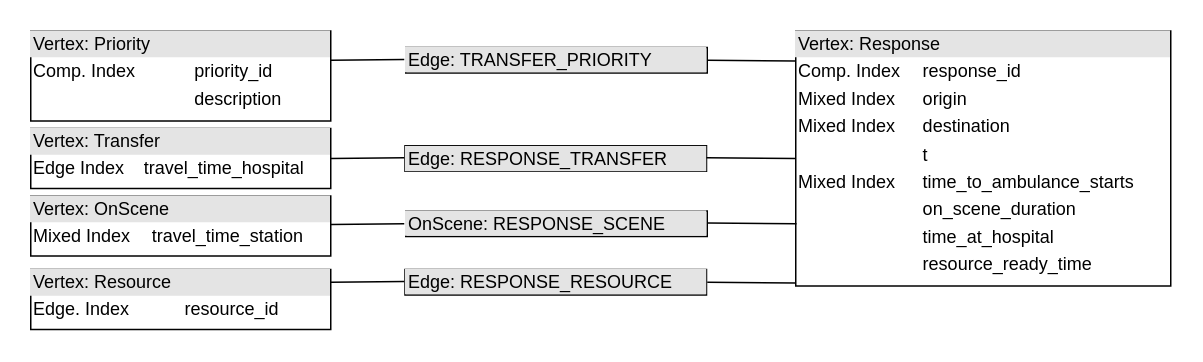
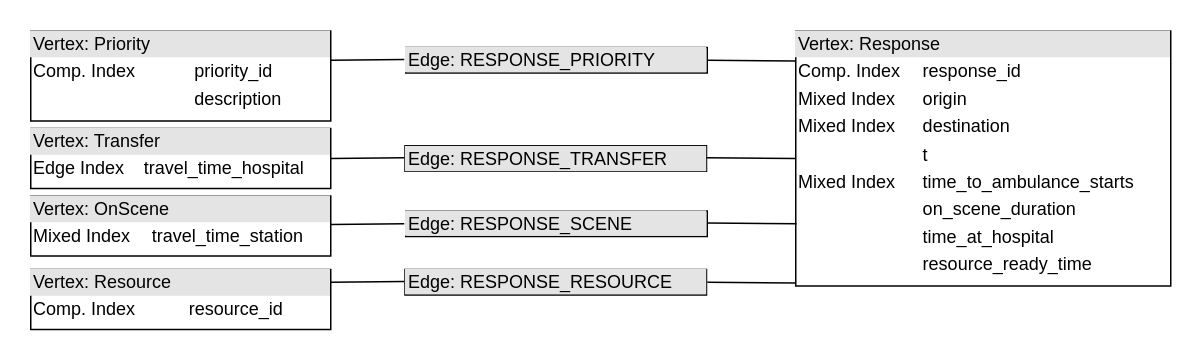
  <mxCell id="0" />
  <mxCell id="1" parent="0" />
  <mxCell id="2" value="&lt;div style=&quot;box-sizing: border-box ; width: 100% ; background: #e4e4e4 ; padding: 2px&quot;&gt;Vertex: Response&lt;/div&gt;&lt;table style=&quot;width: 100% ; font-size: 1em&quot; cellpadding=&quot;2&quot; cellspacing=&quot;0&quot;&gt;&lt;tbody&gt;&lt;tr&gt;&lt;td&gt;Comp. Index&lt;/td&gt;&lt;td&gt;response_id&lt;/td&gt;&lt;/tr&gt;&lt;tr&gt;&lt;td&gt;Mixed Index&lt;br&gt;&lt;/td&gt;&lt;td&gt;origin&lt;/td&gt;&lt;/tr&gt;&lt;tr&gt;&lt;td&gt;Mixed Index&lt;/td&gt;&lt;td&gt;destination&lt;/td&gt;&lt;/tr&gt;&lt;tr&gt;&lt;td&gt;&lt;br&gt;&lt;/td&gt;&lt;td&gt;t&lt;/td&gt;&lt;/tr&gt;&lt;tr&gt;&lt;td&gt;Mixed Index&lt;/td&gt;&lt;td&gt;time_to_ambulance_starts&lt;/td&gt;&lt;/tr&gt;&lt;tr&gt;&lt;td&gt;&lt;br&gt;&lt;/td&gt;&lt;td&gt;on_scene_duration&lt;/td&gt;&lt;/tr&gt;&lt;tr&gt;&lt;td&gt;&lt;br&gt;&lt;/td&gt;&lt;td&gt;time_at_hospital&lt;/td&gt;&lt;/tr&gt;&lt;tr&gt;&lt;td&gt;&lt;br&gt;&lt;/td&gt;&lt;td&gt;resource_ready_time&lt;/td&gt;&lt;/tr&gt;&lt;/tbody&gt;&lt;/table&gt;" style="verticalAlign=top;align=left;overflow=fill;html=1;" parent="1" vertex="1"><mxGeometry x="530" y="20" width="250" height="170" as="geometry" /></mxCell>
  <mxCell id="3" value="&lt;div style=&quot;box-sizing: border-box ; width: 100% ; background: #e4e4e4 ; padding: 2px&quot;&gt;Vertex: Priority&lt;/div&gt;&lt;table style=&quot;width: 100% ; font-size: 1em&quot; cellpadding=&quot;2&quot; cellspacing=&quot;0&quot;&gt;&lt;tbody&gt;&lt;tr&gt;&lt;td&gt;Comp. Index&lt;/td&gt;&lt;td&gt;priority_id&lt;/td&gt;&lt;/tr&gt;&lt;tr&gt;&lt;td&gt;&lt;br&gt;&lt;/td&gt;&lt;td&gt;description&lt;/td&gt;&lt;/tr&gt;&lt;/tbody&gt;&lt;/table&gt;" style="verticalAlign=top;align=left;overflow=fill;html=1;" parent="1" vertex="1"><mxGeometry x="20" y="20" width="200" height="60" as="geometry" /></mxCell>
  <mxCell id="4" value="&lt;div style=&quot;box-sizing: border-box ; width: 100% ; background: #e4e4e4 ; padding: 2px&quot;&gt;Vertex: Transfer&lt;/div&gt;&lt;table style=&quot;width: 100% ; font-size: 1em&quot; cellpadding=&quot;2&quot; cellspacing=&quot;0&quot;&gt;&lt;tbody&gt;&lt;tr&gt;&lt;td&gt;Edge Index&lt;/td&gt;&lt;td&gt;travel_time_hospital&lt;/td&gt;&lt;/tr&gt;&lt;tr&gt;&lt;td&gt;&lt;br&gt;&lt;/td&gt;&lt;td&gt;&lt;/td&gt;&lt;/tr&gt;&lt;/tbody&gt;&lt;/table&gt;" style="verticalAlign=top;align=left;overflow=fill;html=1;" parent="1" vertex="1"><mxGeometry x="20" y="85" width="200" height="40" as="geometry" /></mxCell>
  <mxCell id="5" value="&lt;div style=&quot;box-sizing: border-box ; width: 100% ; background: #e4e4e4 ; padding: 2px&quot;&gt;Vertex: OnScene&lt;/div&gt;&lt;table style=&quot;width: 100% ; font-size: 1em&quot; cellpadding=&quot;2&quot; cellspacing=&quot;0&quot;&gt;&lt;tbody&gt;&lt;tr&gt;&lt;td&gt;Mixed Index&lt;/td&gt;&lt;td&gt;travel_time_station&lt;/td&gt;&lt;/tr&gt;&lt;tr&gt;&lt;td&gt;&lt;/td&gt;&lt;td&gt;&lt;/td&gt;&lt;/tr&gt;&lt;/tbody&gt;&lt;/table&gt;" style="verticalAlign=top;align=left;overflow=fill;html=1;" parent="1" vertex="1"><mxGeometry x="20" y="130" width="200" height="40" as="geometry" /></mxCell>
- <mxCell id="6" value="&lt;div style=&quot;box-sizing: border-box ; width: 100% ; background: #e4e4e4 ; padding: 2px&quot;&gt;Edge: TRANSFER_PRIORITY&lt;/div&gt;&lt;table style=&quot;width: 100% ; font-size: 1em&quot; cellpadding=&quot;2&quot; cellspacing=&quot;0&quot;&gt;&lt;tbody&gt;&lt;/tbody&gt;&lt;/table&gt;" style="verticalAlign=top;align=left;overflow=fill;html=1;" parent="1" vertex="1"><mxGeometry x="270" y="31" width="201" height="17" as="geometry" /></mxCell>
+ <mxCell id="6" value="&lt;div style=&quot;box-sizing: border-box ; width: 100% ; background: #e4e4e4 ; padding: 2px&quot;&gt;Edge: RESPONSE_PRIORITY&lt;/div&gt;&lt;table style=&quot;width: 100% ; font-size: 1em&quot; cellpadding=&quot;2&quot; cellspacing=&quot;0&quot;&gt;&lt;tbody&gt;&lt;/tbody&gt;&lt;/table&gt;" style="verticalAlign=top;align=left;overflow=fill;html=1;" parent="1" vertex="1"><mxGeometry x="270" y="31" width="201" height="17" as="geometry" /></mxCell>
  <mxCell id="7" value="&lt;div style=&quot;box-sizing: border-box ; width: 100% ; background: #e4e4e4 ; padding: 2px&quot;&gt;Edge: RESPONSE_TRANSFER&lt;/div&gt;&lt;table style=&quot;width: 100% ; font-size: 1em&quot; cellpadding=&quot;2&quot; cellspacing=&quot;0&quot;&gt;&lt;tbody&gt;&lt;/tbody&gt;&lt;/table&gt;" style="verticalAlign=top;align=left;overflow=fill;html=1;" parent="1" vertex="1"><mxGeometry x="269.5" y="96.5" width="201" height="17" as="geometry" /></mxCell>
  <mxCell id="8" value="&lt;div style=&quot;box-sizing: border-box ; width: 100% ; background: #e4e4e4 ; padding: 2px&quot;&gt;Edge: RESPONSE_RESOURCE&lt;/div&gt;&lt;table style=&quot;width: 100% ; font-size: 1em&quot; cellpadding=&quot;2&quot; cellspacing=&quot;0&quot;&gt;&lt;tbody&gt;&lt;/tbody&gt;&lt;/table&gt;" style="verticalAlign=top;align=left;overflow=fill;html=1;" parent="1" vertex="1"><mxGeometry x="269.5" y="179" width="201" height="17" as="geometry" /></mxCell>
  <mxCell id="9" value="" style="endArrow=none;html=1;entryX=1;entryY=0.5;entryDx=0;entryDy=0;" parent="1" target="6" edge="1"><mxGeometry width="50" height="50" relative="1" as="geometry"><mxPoint x="530" y="40" as="sourcePoint" /><mxPoint x="210" y="-221" as="targetPoint" /></mxGeometry></mxCell>
  <mxCell id="10" value="" style="endArrow=none;html=1;entryX=1;entryY=0.5;entryDx=0;entryDy=0;exitX=0;exitY=0.102;exitDx=0;exitDy=0;exitPerimeter=0;" parent="1" edge="1"><mxGeometry width="50" height="50" relative="1" as="geometry"><mxPoint x="269" y="39.074" as="sourcePoint" /><mxPoint x="220" y="39.5" as="targetPoint" /></mxGeometry></mxCell>
  <mxCell id="11" value="" style="endArrow=none;html=1;entryX=1;entryY=0.5;entryDx=0;entryDy=0;exitX=0;exitY=0.102;exitDx=0;exitDy=0;exitPerimeter=0;" parent="1" edge="1"><mxGeometry width="50" height="50" relative="1" as="geometry"><mxPoint x="269" y="104.574" as="sourcePoint" /><mxPoint x="220" y="105" as="targetPoint" /></mxGeometry></mxCell>
  <mxCell id="12" value="" style="endArrow=none;html=1;entryX=1;entryY=0.5;entryDx=0;entryDy=0;exitX=0;exitY=0.5;exitDx=0;exitDy=0;" parent="1" edge="1" source="2"><mxGeometry width="50" height="50" relative="1" as="geometry"><mxPoint x="530" y="105" as="sourcePoint" /><mxPoint x="470.5" y="104.5" as="targetPoint" /></mxGeometry></mxCell>
  <mxCell id="13" value="" style="endArrow=none;html=1;entryX=1;entryY=0.5;entryDx=0;entryDy=0;" parent="1" edge="1"><mxGeometry width="50" height="50" relative="1" as="geometry"><mxPoint x="530" y="188" as="sourcePoint" /><mxPoint x="471" y="187.5" as="targetPoint" /></mxGeometry></mxCell>
  <mxCell id="14" value="" style="endArrow=none;html=1;entryX=1;entryY=0.5;entryDx=0;entryDy=0;exitX=0;exitY=0.102;exitDx=0;exitDy=0;exitPerimeter=0;" parent="1" edge="1"><mxGeometry width="50" height="50" relative="1" as="geometry"><mxPoint x="269" y="187.074" as="sourcePoint" /><mxPoint x="220" y="187.5" as="targetPoint" /></mxGeometry></mxCell>
- <mxCell id="15" value="&lt;div style=&quot;box-sizing: border-box ; width: 100% ; background: #e4e4e4 ; padding: 2px&quot;&gt;Vertex: Resource&lt;/div&gt;&lt;table style=&quot;width: 100% ; font-size: 1em&quot; cellpadding=&quot;2&quot; cellspacing=&quot;0&quot;&gt;&lt;tbody&gt;&lt;tr&gt;&lt;td&gt;Edge. Index&lt;/td&gt;&lt;td&gt;resource_id&lt;/td&gt;&lt;/tr&gt;&lt;tr&gt;&lt;td&gt;&lt;/td&gt;&lt;td&gt;&lt;/td&gt;&lt;/tr&gt;&lt;/tbody&gt;&lt;/table&gt;" style="verticalAlign=top;align=left;overflow=fill;html=1;" vertex="1" parent="1"><mxGeometry x="20" y="179" width="200" height="40" as="geometry" /></mxCell>
- <mxCell id="16" value="&lt;div style=&quot;box-sizing: border-box ; width: 100% ; background: #e4e4e4 ; padding: 2px&quot;&gt;OnScene: RESPONSE_SCENE&lt;/div&gt;&lt;table style=&quot;width: 100% ; font-size: 1em&quot; cellpadding=&quot;2&quot; cellspacing=&quot;0&quot;&gt;&lt;tbody&gt;&lt;/tbody&gt;&lt;/table&gt;" style="verticalAlign=top;align=left;overflow=fill;html=1;" vertex="1" parent="1"><mxGeometry x="270" y="140" width="201" height="17" as="geometry" /></mxCell>
+ <mxCell id="15" value="&lt;div style=&quot;box-sizing: border-box ; width: 100% ; background: #e4e4e4 ; padding: 2px&quot;&gt;Vertex: Resource&lt;/div&gt;&lt;table style=&quot;width: 100% ; font-size: 1em&quot; cellpadding=&quot;2&quot; cellspacing=&quot;0&quot;&gt;&lt;tbody&gt;&lt;tr&gt;&lt;td&gt;Comp. Index&lt;/td&gt;&lt;td&gt;resource_id&lt;/td&gt;&lt;/tr&gt;&lt;tr&gt;&lt;td&gt;&lt;/td&gt;&lt;td&gt;&lt;/td&gt;&lt;/tr&gt;&lt;/tbody&gt;&lt;/table&gt;" style="verticalAlign=top;align=left;overflow=fill;html=1;" vertex="1" parent="1"><mxGeometry x="20" y="179" width="200" height="40" as="geometry" /></mxCell>
+ <mxCell id="16" value="&lt;div style=&quot;box-sizing: border-box ; width: 100% ; background: #e4e4e4 ; padding: 2px&quot;&gt;Edge: RESPONSE_SCENE&lt;/div&gt;&lt;table style=&quot;width: 100% ; font-size: 1em&quot; cellpadding=&quot;2&quot; cellspacing=&quot;0&quot;&gt;&lt;tbody&gt;&lt;/tbody&gt;&lt;/table&gt;" style="verticalAlign=top;align=left;overflow=fill;html=1;" vertex="1" parent="1"><mxGeometry x="270" y="140" width="201" height="17" as="geometry" /></mxCell>
  <mxCell id="17" value="" style="endArrow=none;html=1;entryX=1;entryY=0.5;entryDx=0;entryDy=0;exitX=0;exitY=0.5;exitDx=0;exitDy=0;" edge="1" parent="1"><mxGeometry width="50" height="50" relative="1" as="geometry"><mxPoint x="530.5" y="148.5" as="sourcePoint" /><mxPoint x="471" y="148" as="targetPoint" /></mxGeometry></mxCell>
  <mxCell id="18" value="" style="endArrow=none;html=1;entryX=1;entryY=0.5;entryDx=0;entryDy=0;exitX=0;exitY=0.102;exitDx=0;exitDy=0;exitPerimeter=0;" edge="1" parent="1"><mxGeometry width="50" height="50" relative="1" as="geometry"><mxPoint x="269" y="148.574" as="sourcePoint" /><mxPoint x="220" y="149" as="targetPoint" /></mxGeometry></mxCell>
